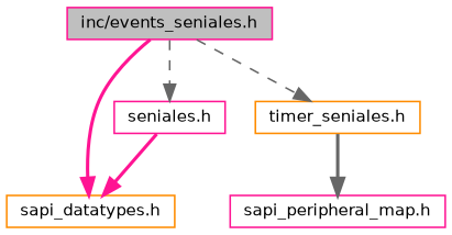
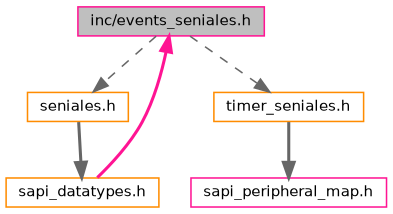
  digraph {
    node [color=darkorange fillcolor=white fontname=Helvetica fontsize=10 shape=record style=filled]
    edge [color=gray40 fontname=Helvetica fontsize=10 labelfontname=Helvetica labelfontsize=10 style=bold]
    n1 [color=deeppink fillcolor=grey75 fontcolor=black height=0.2 label="inc/events_seniales.h" width=0.4]
    n2 [height=0.2 label="sapi_datatypes.h" width=0.4]
-   n3 [color=deeppink height=0.2 label="seniales.h" width=0.4]
+   n3 [height=0.2 label="seniales.h" width=0.4]
    n4 [height=0.2 label="timer_seniales.h" width=0.4]
    n5 [color=deeppink height=0.2 label="sapi_peripheral_map.h" width=0.4]
-   n1 -> n2 [color=deeppink]
+   n2 -> n1 [color=deeppink]
    n1 -> n3 [style=dashed]
    n1 -> n4 [style=dashed]
-   n3 -> n2 [color=deeppink]
+   n3 -> n2
    n4 -> n5
  }
